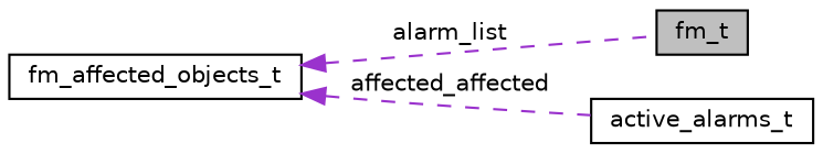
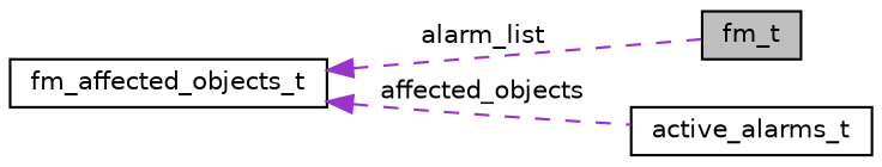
  digraph {
    rankdir=LR
    node [color=black fontname=Helvetica fontsize=10 shape=record]
    edge [color=darkorchid3 dir=back fontname=Helvetica fontsize=10 labelfontname=Helvetica labelfontsize=10 style=dashed]
    n1 [fillcolor=grey75 fontcolor=black height=0.2 label=fm_t style=filled width=0.4]
    n2 [height=0.2 label=active_alarms_t width=0.4]
    n3 [height=0.2 label=fm_affected_objects_t width=0.4]
    n3 -> n1 [label=" alarm_list"]
-   n3 -> n2 [label=" affected_affected"]
+   n3 -> n2 [label=" affected_objects"]
  }
